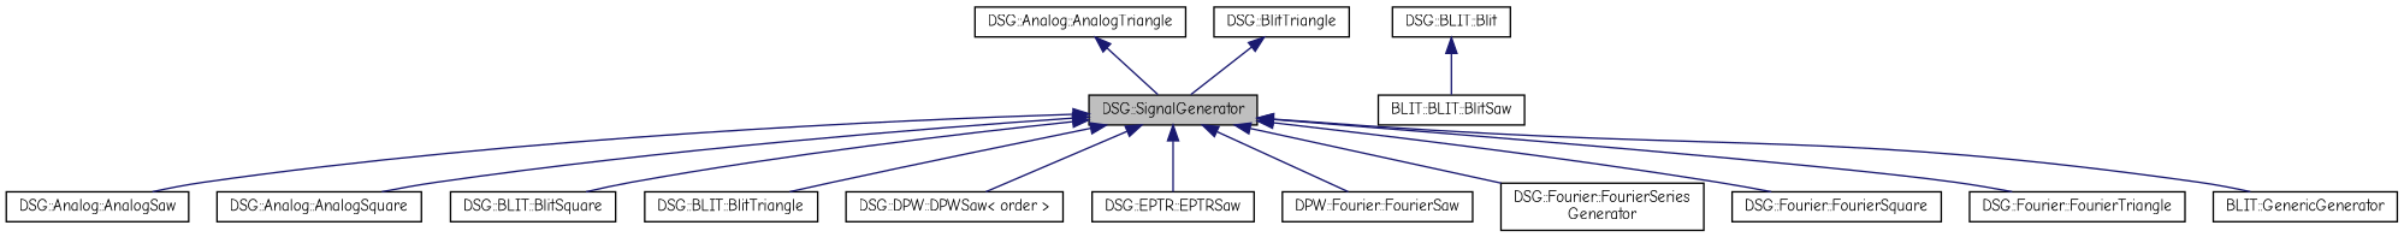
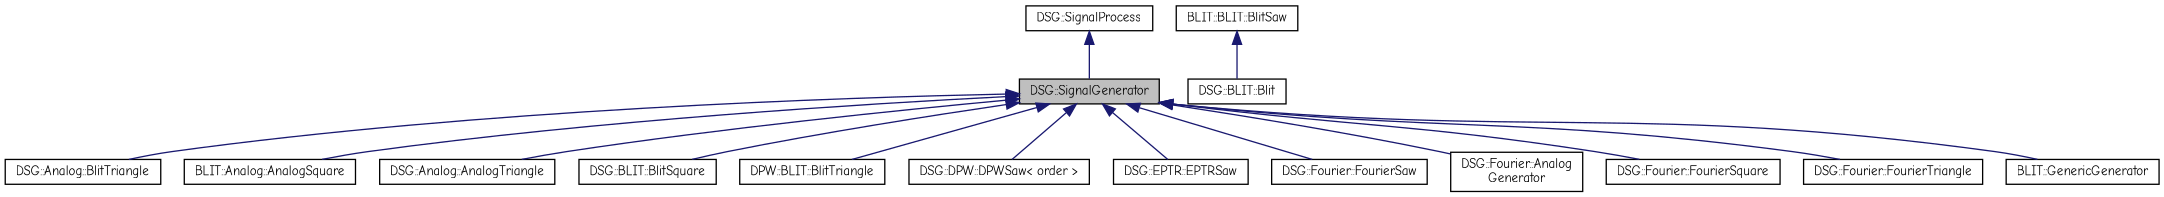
  digraph {
    fontname="Comic Neue"
    rankdir=TB
    node [color=black fillcolor=white fontname="Comic Neue" fontsize=10 shape=record style=filled]
    edge [color=midnightblue dir=back fontname="Comic Neue" fontsize=10 labelfontname=Helvetica labelfontsize=10 style=solid]
    n1 [fillcolor=grey75 fontcolor=black height=0.2 label="DSG::SignalGenerator" width=0.4]
-   n2 [height=0.2 label="DSG::Analog::AnalogSaw" width=0.4]
-   n3 [height=0.2 label="DSG::Analog::AnalogSquare" width=0.4]
+   n2 [height=0.2 label="DSG::Analog::BlitTriangle" width=0.4]
+   n3 [height=0.2 label="BLIT::Analog::AnalogSquare" width=0.4]
    n4 [height=0.2 label="DSG::Analog::AnalogTriangle" width=0.4]
    n5 [height=0.2 label="DSG::BLIT::BlitSquare" width=0.4]
-   n6 [height=0.2 label="DSG::BLIT::BlitTriangle" width=0.4]
+   n6 [height=0.2 label="DPW::BLIT::BlitTriangle" width=0.4]
    n7 [height=0.2 label="DSG::DPW::DPWSaw\< order \>" width=0.4]
    n8 [height=0.2 label="DSG::EPTR::EPTRSaw" width=0.4]
-   n9 [height=0.2 label="DPW::Fourier::FourierSaw" width=0.4]
-   n10 [height=0.2 label="DSG::Fourier::FourierSeries\lGenerator" width=0.4]
+   n9 [height=0.2 label="DSG::Fourier::FourierSaw" width=0.4]
+   n10 [height=0.2 label="DSG::Fourier::Analog\lGenerator" width=0.4]
    n11 [height=0.2 label="DSG::Fourier::FourierSquare" width=0.4]
    n12 [height=0.2 label="DSG::Fourier::FourierTriangle" width=0.4]
    n13 [height=0.2 label="BLIT::GenericGenerator" width=0.4]
    n14 [height=0.2 label="DSG::BLIT::Blit" width=0.4]
    n15 [height=0.2 label="BLIT::BLIT::BlitSaw" width=0.4]
-   n16 [height=0.2 label="DSG::BlitTriangle" width=0.4]
+   n16 [height=0.2 label="DSG::SignalProcess" width=0.4]
    n1 -> n2
    n1 -> n3
-   n4 -> n1
+   n1 -> n4
    n1 -> n5
    n1 -> n6
    n1 -> n7
    n1 -> n8
    n1 -> n9
    n1 -> n10
    n1 -> n11
    n1 -> n12
    n1 -> n13
-   n14 -> n15
+   n15 -> n14
    n16 -> n1
  }
